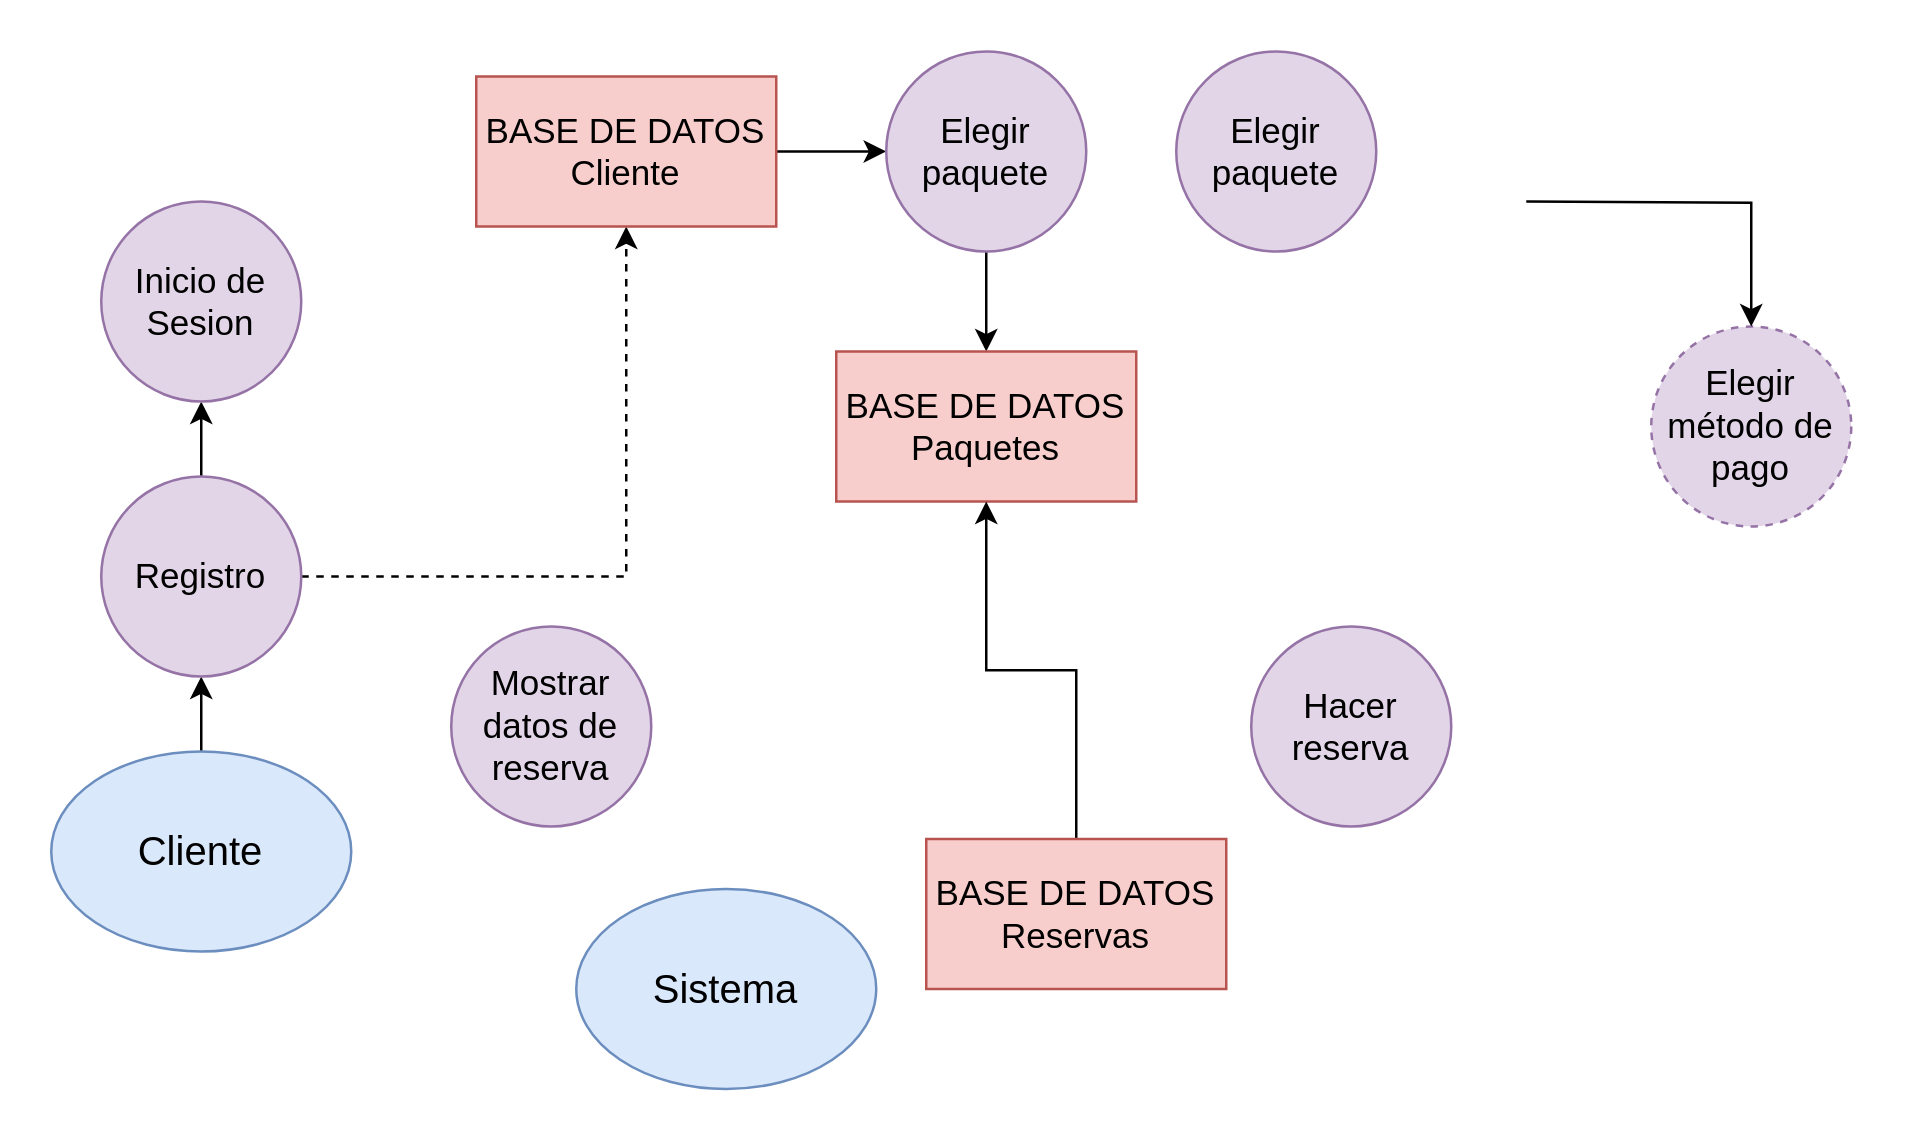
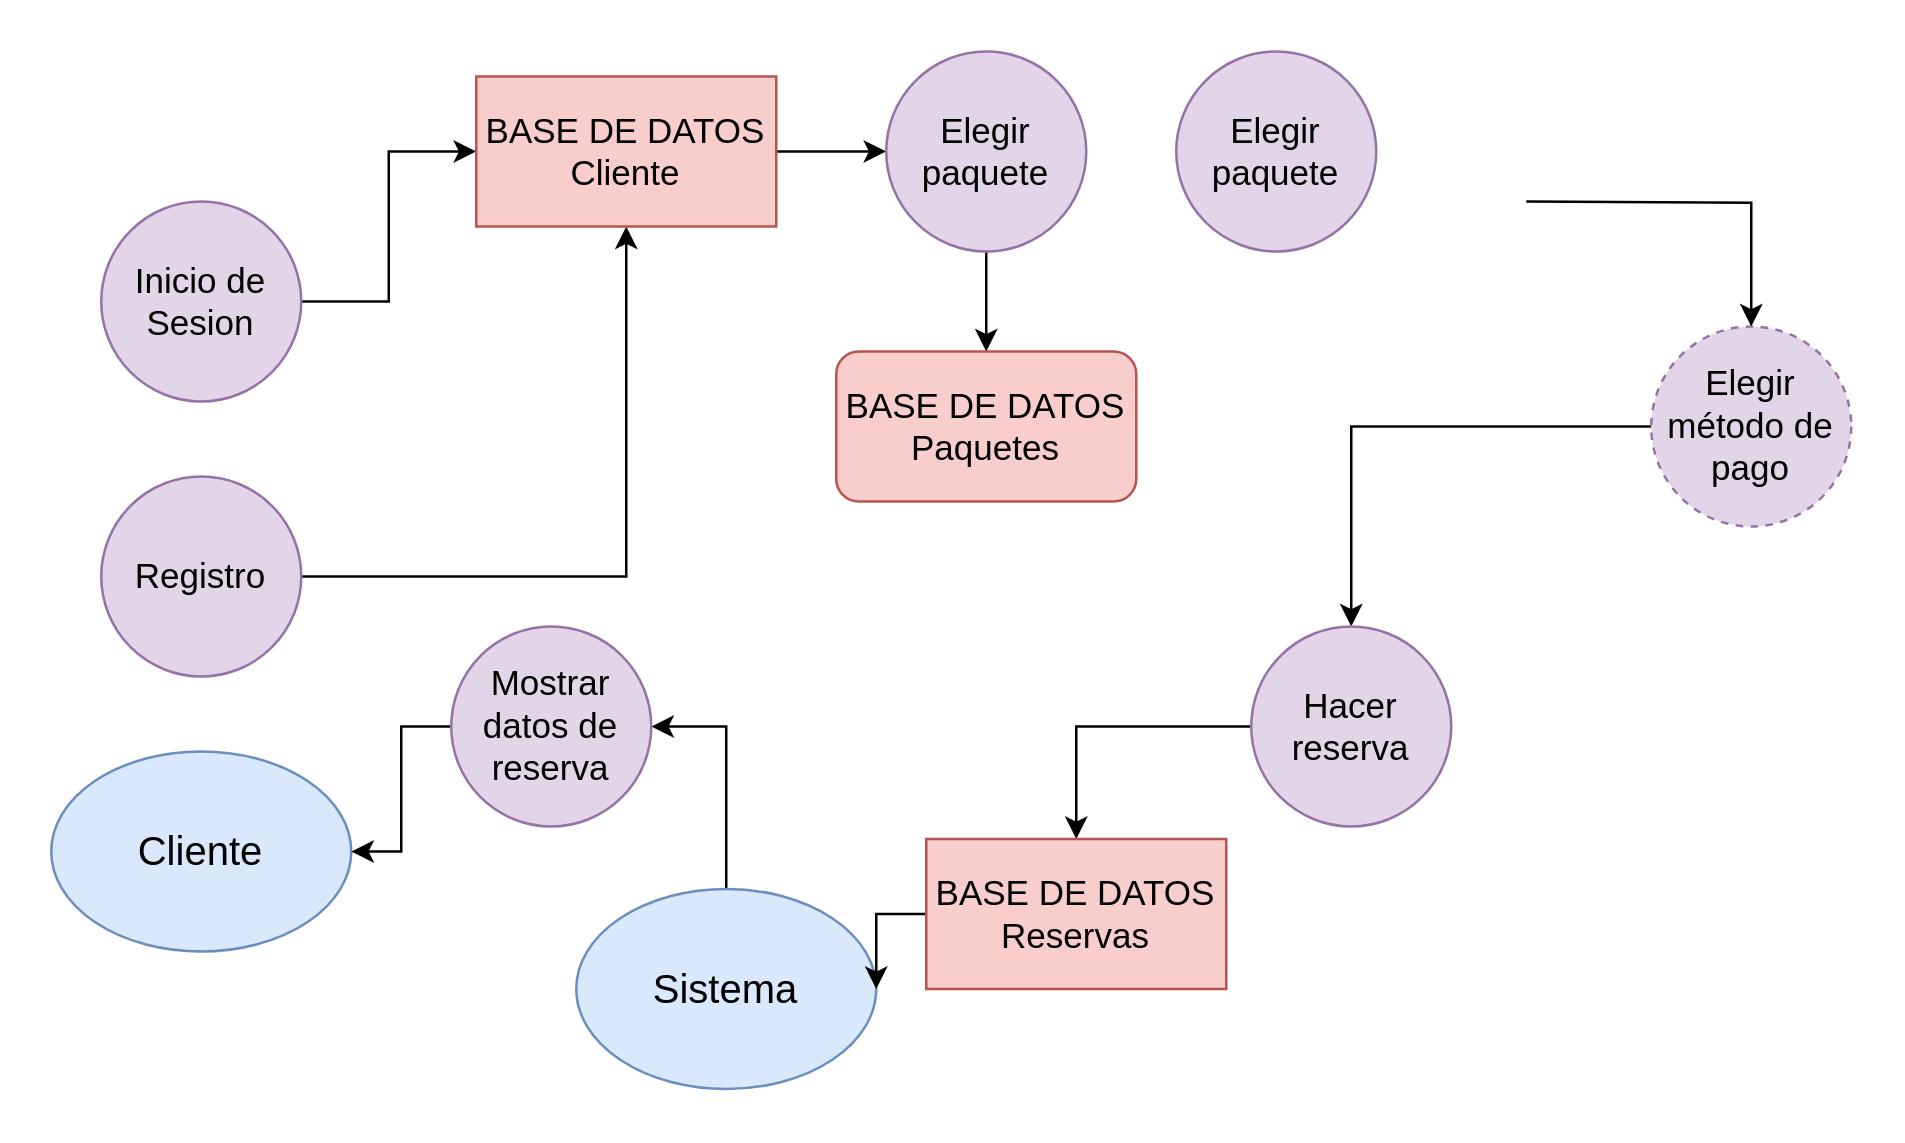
  <mxCell id="0" />
  <mxCell id="1" parent="0" />
- <mxCell id="2" style="edgeStyle=orthogonalEdgeStyle;rounded=0;orthogonalLoop=1;jettySize=auto;html=1;entryX=0.5;entryY=1;entryDx=0;entryDy=0;fontSize=14;" edge="1" parent="1" source="3" target="8"><mxGeometry relative="1" as="geometry" /></mxCell>
  <mxCell id="3" value="Cliente" style="ellipse;whiteSpace=wrap;html=1;fillColor=#dae8fc;strokeColor=#6c8ebf;fontSize=16;" vertex="1" parent="1"><mxGeometry x="20" y="300" width="120" height="80" as="geometry" /></mxCell>
+ <mxCell id="4" style="edgeStyle=orthogonalEdgeStyle;rounded=0;orthogonalLoop=1;jettySize=auto;html=1;entryX=1;entryY=0.5;entryDx=0;entryDy=0;fontSize=14;" edge="1" parent="1" source="5" target="24"><mxGeometry relative="1" as="geometry" /></mxCell>
  <mxCell id="5" value="Sistema" style="ellipse;whiteSpace=wrap;html=1;fillColor=#dae8fc;strokeColor=#6c8ebf;fontSize=16;" vertex="1" parent="1"><mxGeometry x="230" y="355" width="120" height="80" as="geometry" /></mxCell>
- <mxCell id="6" style="edgeStyle=orthogonalEdgeStyle;rounded=0;orthogonalLoop=1;jettySize=auto;html=1;entryX=0.5;entryY=1;entryDx=0;entryDy=0;fontSize=14;" edge="1" parent="1" source="8" target="10"><mxGeometry relative="1" as="geometry" /></mxCell>
- <mxCell id="7" style="edgeStyle=orthogonalEdgeStyle;rounded=0;orthogonalLoop=1;jettySize=auto;html=1;fontSize=14;dashed=1;" edge="1" parent="1" source="8" target="12"><mxGeometry relative="1" as="geometry" /></mxCell>
+ <mxCell id="7" style="edgeStyle=orthogonalEdgeStyle;rounded=0;orthogonalLoop=1;jettySize=auto;html=1;fontSize=14;" edge="1" parent="1" source="8" target="12"><mxGeometry relative="1" as="geometry" /></mxCell>
  <mxCell id="8" value="Registro" style="ellipse;whiteSpace=wrap;html=1;aspect=fixed;fillColor=#e1d5e7;strokeColor=#9673a6;fontSize=14;" vertex="1" parent="1"><mxGeometry x="40" y="190" width="80" height="80" as="geometry" /></mxCell>
+ <mxCell id="9" style="edgeStyle=orthogonalEdgeStyle;rounded=0;orthogonalLoop=1;jettySize=auto;html=1;entryX=0;entryY=0.5;entryDx=0;entryDy=0;fontSize=14;" edge="1" parent="1" source="10" target="12"><mxGeometry relative="1" as="geometry" /></mxCell>
  <mxCell id="10" value="Inicio de&lt;br&gt;Sesion" style="ellipse;whiteSpace=wrap;html=1;aspect=fixed;fillColor=#e1d5e7;strokeColor=#9673a6;fontSize=14;" vertex="1" parent="1"><mxGeometry x="40" y="80" width="80" height="80" as="geometry" /></mxCell>
  <mxCell id="11" style="edgeStyle=orthogonalEdgeStyle;rounded=0;orthogonalLoop=1;jettySize=auto;html=1;entryX=0;entryY=0.5;entryDx=0;entryDy=0;fontSize=14;" edge="1" parent="1" source="12" target="14"><mxGeometry relative="1" as="geometry" /></mxCell>
  <mxCell id="12" value="BASE DE DATOS&lt;br&gt;Cliente" style="rounded=0;whiteSpace=wrap;html=1;fontSize=14;fillColor=#f8cecc;strokeColor=#b85450;" vertex="1" parent="1"><mxGeometry x="190" y="30" width="120" height="60" as="geometry" /></mxCell>
  <mxCell id="13" style="edgeStyle=orthogonalEdgeStyle;rounded=0;orthogonalLoop=1;jettySize=auto;html=1;entryX=0.5;entryY=0;entryDx=0;entryDy=0;fontSize=14;" edge="1" parent="1" source="14" target="18"><mxGeometry relative="1" as="geometry" /></mxCell>
  <mxCell id="14" value="Elegir paquete" style="ellipse;whiteSpace=wrap;html=1;aspect=fixed;fillColor=#e1d5e7;strokeColor=#9673a6;fontSize=14;" vertex="1" parent="1"><mxGeometry x="354" y="20" width="80" height="80" as="geometry" /></mxCell>
+ <mxCell id="15" style="edgeStyle=orthogonalEdgeStyle;rounded=0;orthogonalLoop=1;jettySize=auto;html=1;entryX=0.5;entryY=0;entryDx=0;entryDy=0;fontSize=14;" edge="1" parent="1" source="16" target="20"><mxGeometry relative="1" as="geometry" /></mxCell>
  <mxCell id="16" value="Elegir método de pago" style="ellipse;whiteSpace=wrap;html=1;aspect=fixed;fillColor=#e1d5e7;strokeColor=#9673a6;fontSize=14;dashed=1;" vertex="1" parent="1"><mxGeometry x="660" y="130" width="80" height="80" as="geometry" /></mxCell>
  <mxCell id="17" style="edgeStyle=orthogonalEdgeStyle;rounded=0;orthogonalLoop=1;jettySize=auto;html=1;fontSize=14;" edge="1" parent="1" target="16"><mxGeometry relative="1" as="geometry"><mxPoint x="610" y="80" as="sourcePoint" /></mxGeometry></mxCell>
- <mxCell id="18" value="BASE DE DATOS&lt;br&gt;Paquetes" style="rounded=0;whiteSpace=wrap;html=1;fontSize=14;fillColor=#f8cecc;strokeColor=#b85450;" vertex="1" parent="1"><mxGeometry x="334" y="140" width="120" height="60" as="geometry" /></mxCell>
+ <mxCell id="18" value="BASE DE DATOS&lt;br&gt;Paquetes" style="whiteSpace=wrap;html=1;fontSize=14;fillColor=#f8cecc;strokeColor=#b85450;rounded=1;" vertex="1" parent="1"><mxGeometry x="334" y="140" width="120" height="60" as="geometry" /></mxCell>
+ <mxCell id="19" style="edgeStyle=orthogonalEdgeStyle;rounded=0;orthogonalLoop=1;jettySize=auto;html=1;entryX=0.5;entryY=0;entryDx=0;entryDy=0;fontSize=14;" edge="1" parent="1" source="20" target="22"><mxGeometry relative="1" as="geometry" /></mxCell>
  <mxCell id="20" value="Hacer reserva" style="ellipse;whiteSpace=wrap;html=1;aspect=fixed;fillColor=#e1d5e7;strokeColor=#9673a6;fontSize=14;" vertex="1" parent="1"><mxGeometry x="500" y="250" width="80" height="80" as="geometry" /></mxCell>
- <mxCell id="21" style="edgeStyle=orthogonalEdgeStyle;rounded=0;orthogonalLoop=1;jettySize=auto;html=1;fontSize=14;" edge="1" parent="1" source="22" target="18"><mxGeometry relative="1" as="geometry" /></mxCell>
+ <mxCell id="21" style="edgeStyle=orthogonalEdgeStyle;rounded=0;orthogonalLoop=1;jettySize=auto;html=1;entryX=1;entryY=0.5;entryDx=0;entryDy=0;fontSize=14;" edge="1" parent="1" source="22" target="5"><mxGeometry relative="1" as="geometry" /></mxCell>
  <mxCell id="22" value="BASE DE DATOS&lt;br&gt;Reservas" style="rounded=0;whiteSpace=wrap;html=1;fontSize=14;fillColor=#f8cecc;strokeColor=#b85450;" vertex="1" parent="1"><mxGeometry x="370" y="335" width="120" height="60" as="geometry" /></mxCell>
+ <mxCell id="23" style="edgeStyle=orthogonalEdgeStyle;rounded=0;orthogonalLoop=1;jettySize=auto;html=1;entryX=1;entryY=0.5;entryDx=0;entryDy=0;fontSize=14;" edge="1" parent="1" source="24" target="3"><mxGeometry relative="1" as="geometry" /></mxCell>
  <mxCell id="24" value="Mostrar datos de reserva" style="ellipse;whiteSpace=wrap;html=1;aspect=fixed;fillColor=#e1d5e7;strokeColor=#9673a6;fontSize=14;" vertex="1" parent="1"><mxGeometry x="180" y="250" width="80" height="80" as="geometry" /></mxCell>
  <mxCell id="25" value="Elegir paquete" style="ellipse;whiteSpace=wrap;html=1;aspect=fixed;fillColor=#e1d5e7;strokeColor=#9673a6;fontSize=14;" vertex="1" parent="1"><mxGeometry x="470" y="20" width="80" height="80" as="geometry" /></mxCell>
